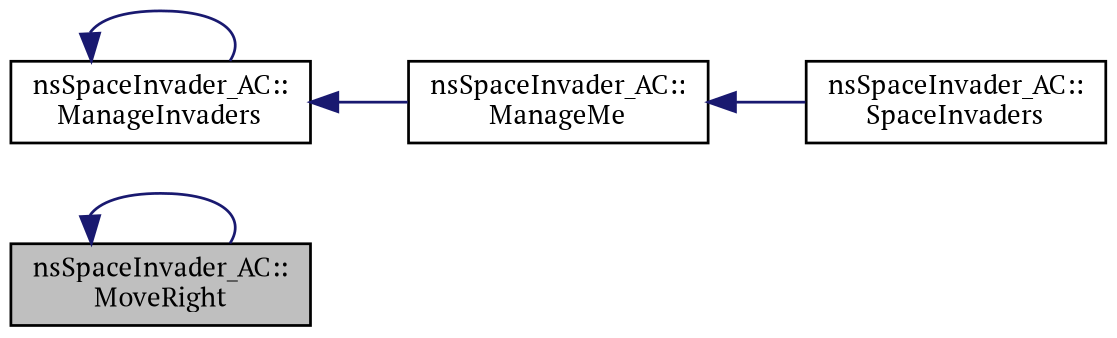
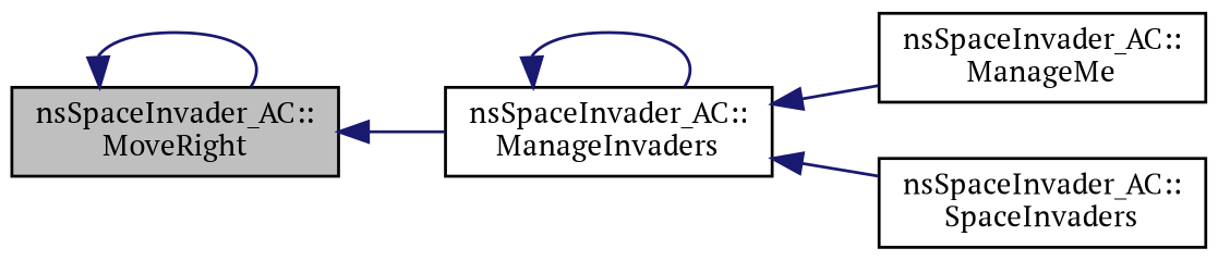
  digraph {
    fontname="PT Serif"
    rankdir=LR
    node [color=black fillcolor=white fontname="PT Serif" fontsize=10 shape=record style=filled]
    edge [color=midnightblue dir=back fontname="PT Serif" fontsize=10 labelfontname=Helvetica labelfontsize=10 style=solid]
    n1 [fillcolor=grey75 fontcolor=black height=0.2 label="nsSpaceInvader_AC::\lMoveRight" width=0.4]
    n2 [height=0.2 label="nsSpaceInvader_AC::\lManageInvaders" width=0.4]
    n3 [height=0.2 label="nsSpaceInvader_AC::\lManageMe" width=0.4]
    n4 [height=0.2 label="nsSpaceInvader_AC::\lSpaceInvaders" width=0.4]
    n1 -> n1
+   n1 -> n2
    n2 -> n2
    n2 -> n3
-   n3 -> n4
+   n2 -> n4
  }
